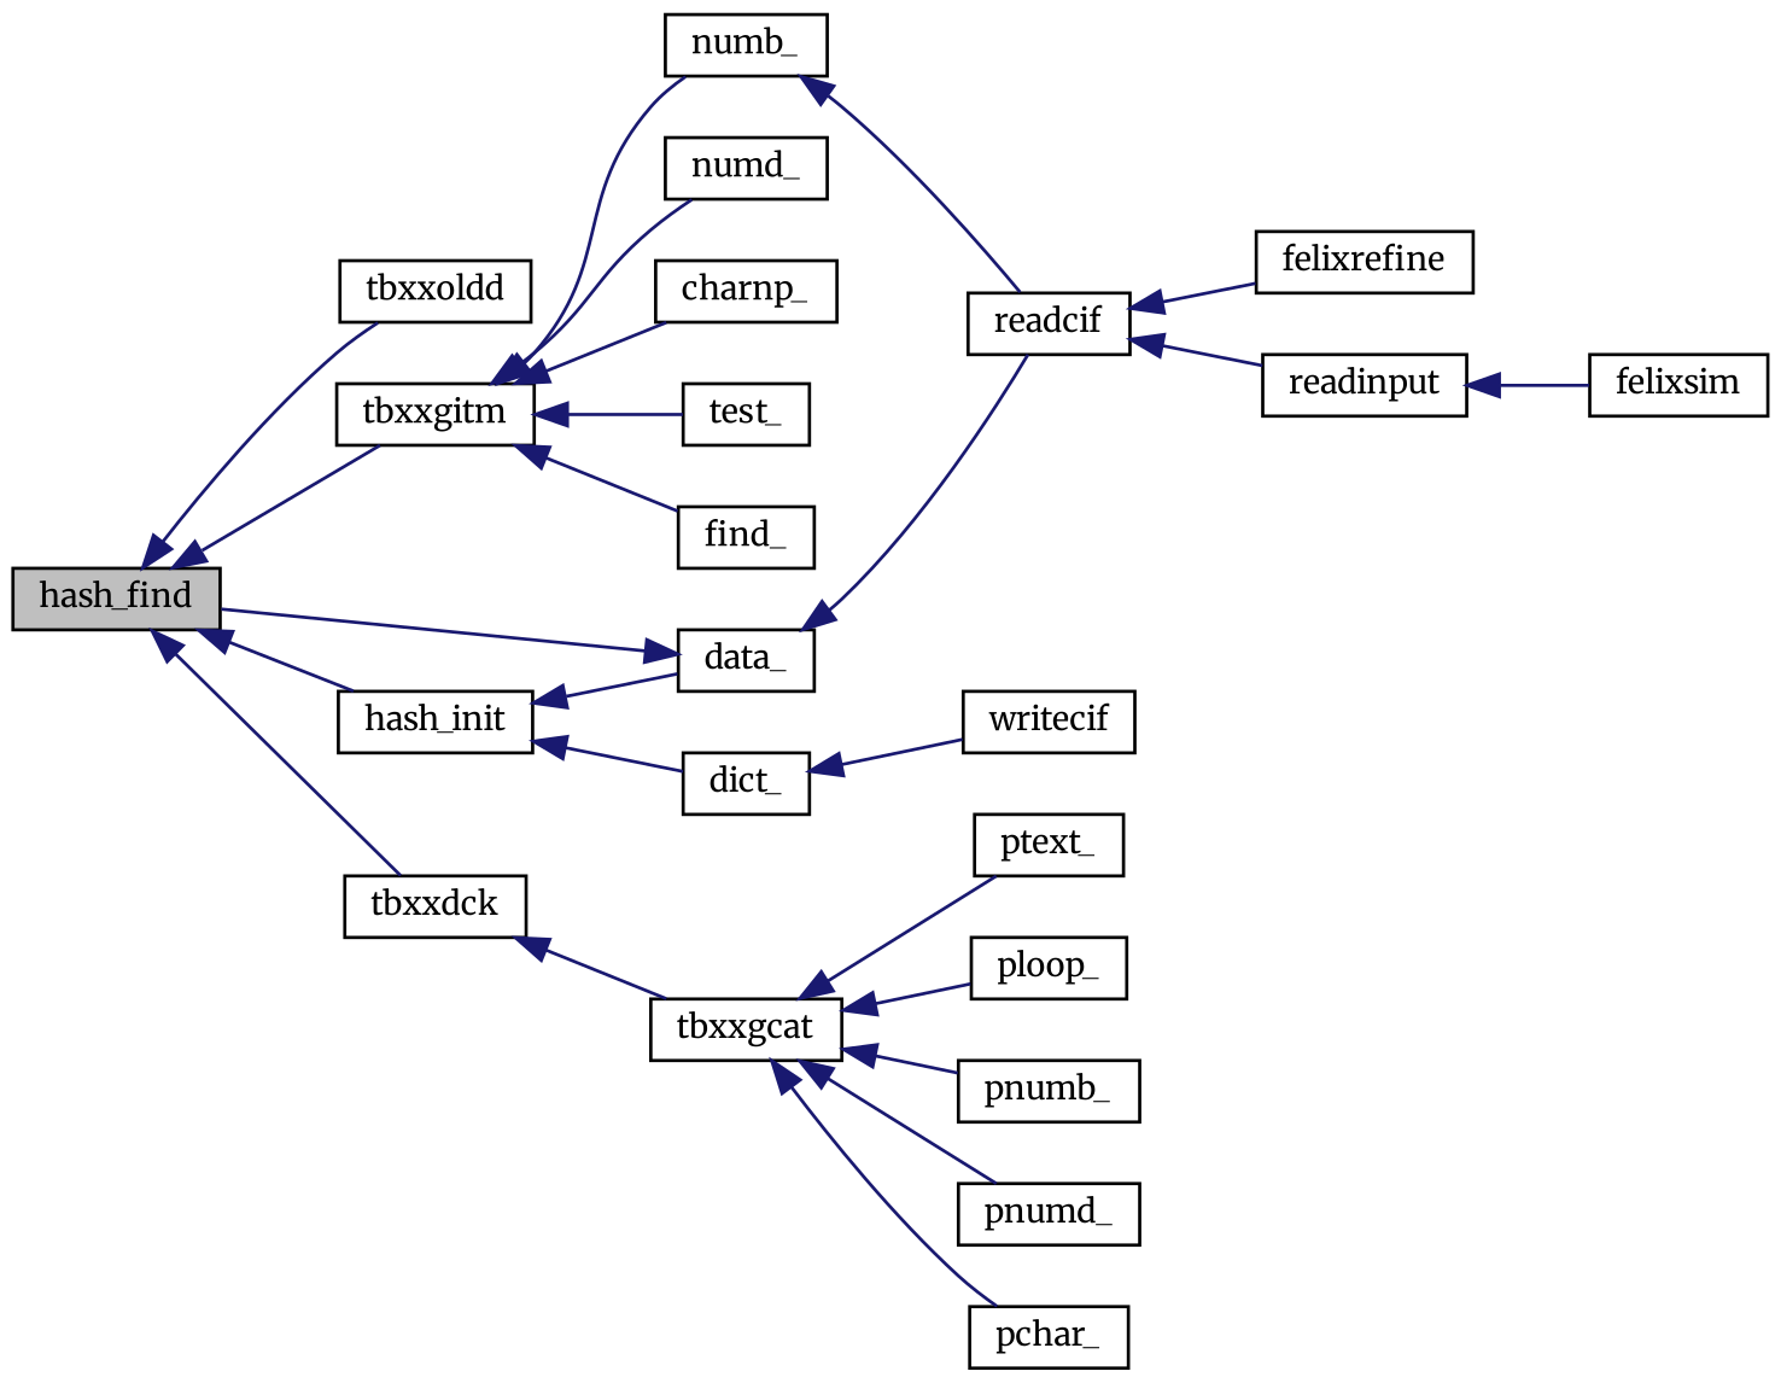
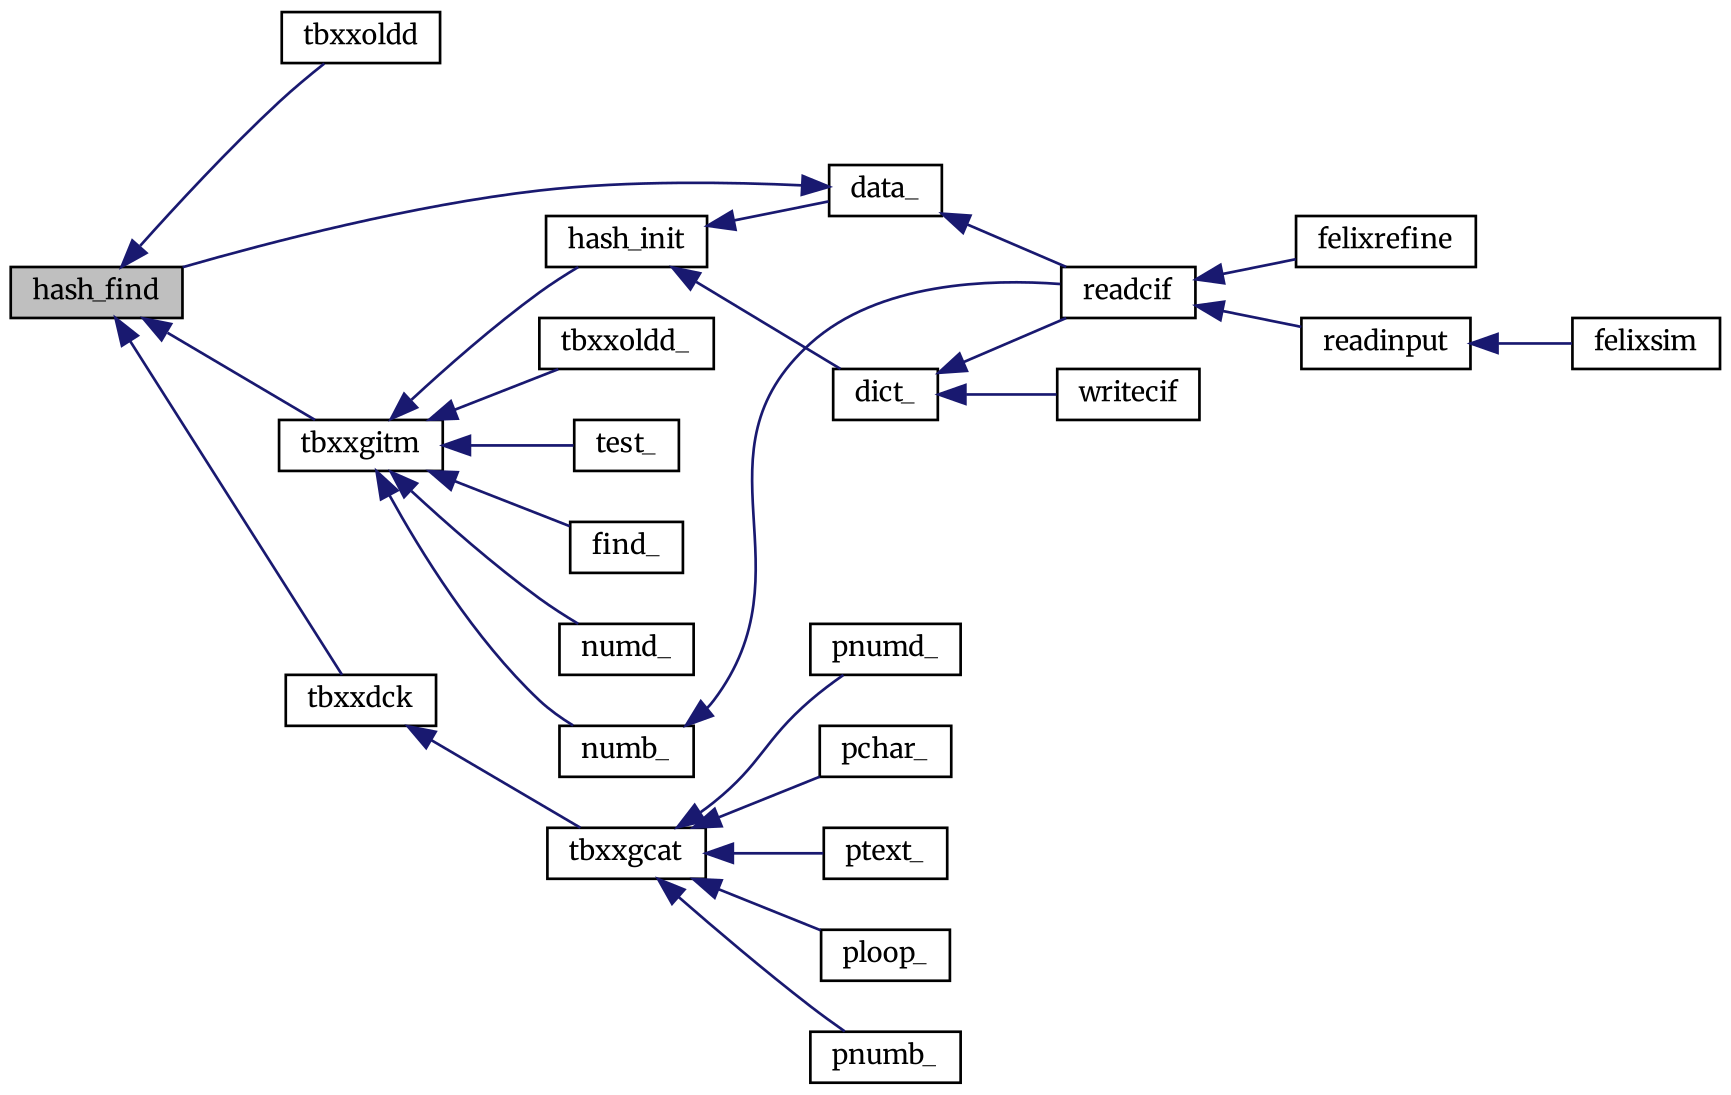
  digraph {
    fontname=Merriweather
    rankdir=LR
    node [color=black fillcolor=white fontname=Merriweather fontsize=10 shape=record style=filled]
    edge [color=midnightblue dir=back fontname=Merriweather fontsize=10 labelfontname=Helvetica labelfontsize=10 style=solid]
    n1 [fillcolor=grey75 fontcolor=black height=0.2 label=hash_find width=0.4]
    n2 [height=0.2 label=tbxxoldd width=0.4]
    n3 [height=0.2 label=tbxxgitm width=0.4]
    n4 [height=0.2 label=tbxxdck width=0.4]
    n5 [height=0.2 label=hash_init width=0.4]
    n6 [height=0.2 label=data_ width=0.4]
    n7 [height=0.2 label=readcif width=0.4]
    n8 [height=0.2 label=test_ width=0.4]
    n9 [height=0.2 label=find_ width=0.4]
    n10 [height=0.2 label=numb_ width=0.4]
    n11 [height=0.2 label=numd_ width=0.4]
-   n12 [height=0.2 label=charnp_ width=0.4]
+   n12 [height=0.2 label=tbxxoldd_ width=0.4]
    n13 [height=0.2 label=tbxxgcat width=0.4]
    n14 [height=0.2 label=dict_ width=0.4]
    n15 [height=0.2 label=felixrefine width=0.4]
    n16 [height=0.2 label=readinput width=0.4]
    n17 [height=0.2 label=felixsim width=0.4]
    n18 [height=0.2 label=pnumb_ width=0.4]
    n19 [height=0.2 label=pnumd_ width=0.4]
    n20 [height=0.2 label=pchar_ width=0.4]
    n21 [height=0.2 label=ptext_ width=0.4]
    n22 [height=0.2 label=ploop_ width=0.4]
    n23 [height=0.2 label=writecif width=0.4]
    n1 -> n2
    n1 -> n3
    n1 -> n4
-   n1 -> n5
+   n3 -> n5
    n3 -> n8
    n3 -> n9
    n3 -> n10
    n3 -> n11
    n3 -> n12
    n4 -> n13
    n5 -> n6
    n5 -> n14
    n6 -> n1
    n6 -> n7
    n7 -> n15
    n7 -> n16
    n10 -> n7
    n13 -> n18
    n13 -> n19
    n13 -> n20
    n13 -> n21
    n13 -> n22
+   n14 -> n7
    n14 -> n23
    n16 -> n17
  }
